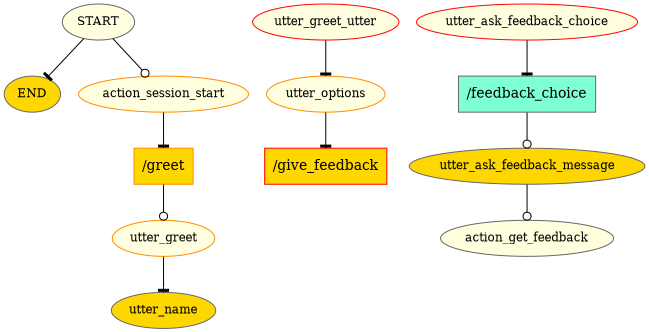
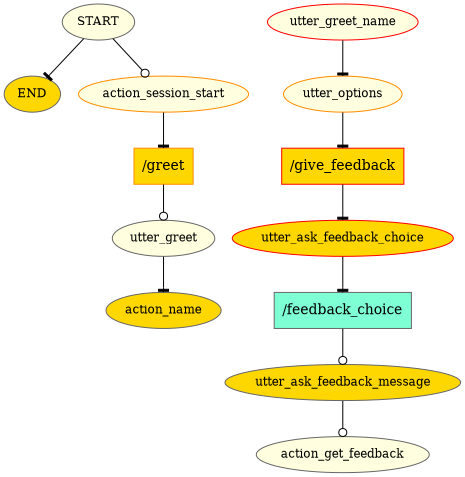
  digraph {
    fontname="DejaVu Serif"
    node [color=gray40 fillcolor=lightyellow fontname="DejaVu Serif" fontsize=12 style=filled]
    edge [arrowhead=tee fontname="DejaVu Serif"]
    n1 [label=START]
    n2 [fillcolor=gold label=END]
    n3 [color=darkorange label=action_session_start]
    n4 [color=darkorange fillcolor=gold label="/greet" shape=rect fontsize=""]
-   n5 [color=darkorange label=utter_greet]
-   n6 [fillcolor=gold label=utter_name]
-   n7 [color=red label=utter_greet_utter]
+   n5 [label=utter_greet]
+   n6 [fillcolor=gold label=action_name]
+   n7 [color=red label=utter_greet_name]
    n8 [color=darkorange label=utter_options]
    n9 [color=red fillcolor=gold label="/give_feedback" shape=rect fontsize=""]
-   n10 [color=red label=utter_ask_feedback_choice]
+   n10 [color=red fillcolor=gold label=utter_ask_feedback_choice]
    n11 [fillcolor=aquamarine label="/feedback_choice" shape=rect fontsize=""]
    n12 [fillcolor=gold label=utter_ask_feedback_message]
    n13 [label=action_get_feedback]
    n1 -> n2
    n1 -> n3 [arrowhead=odot]
    n3 -> n4
    n4 -> n5 [arrowhead=odot]
    n5 -> n6
    n7 -> n8
    n8 -> n9
+   n9 -> n10
    n10 -> n11
    n11 -> n12 [arrowhead=odot]
    n12 -> n13 [arrowhead=odot]
  }
